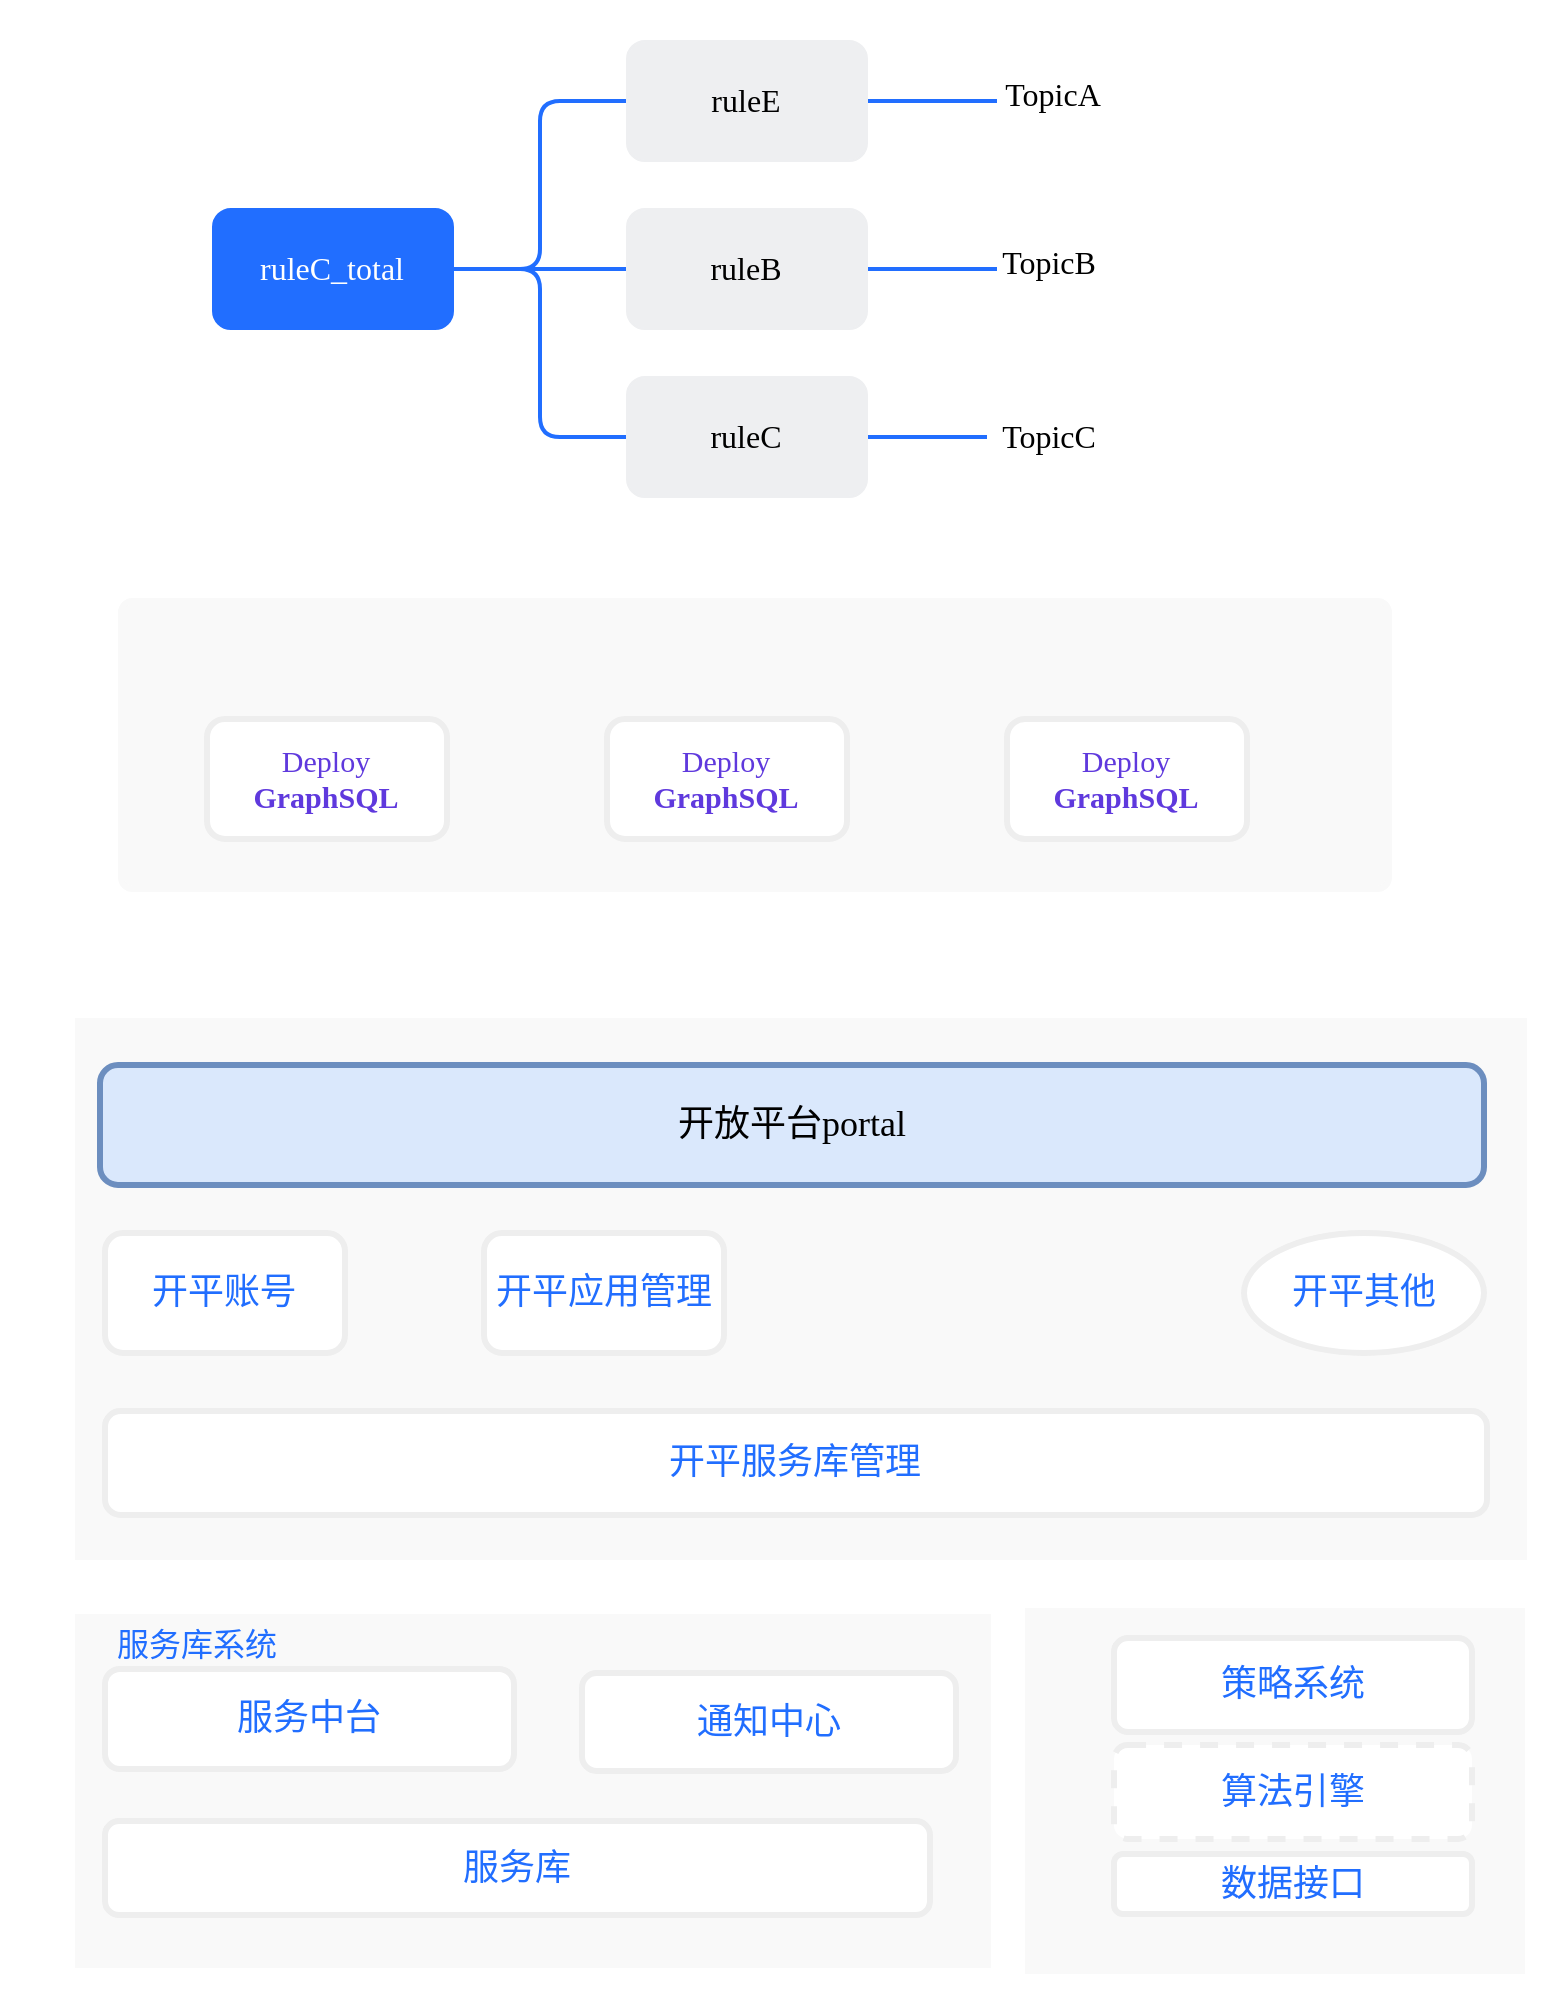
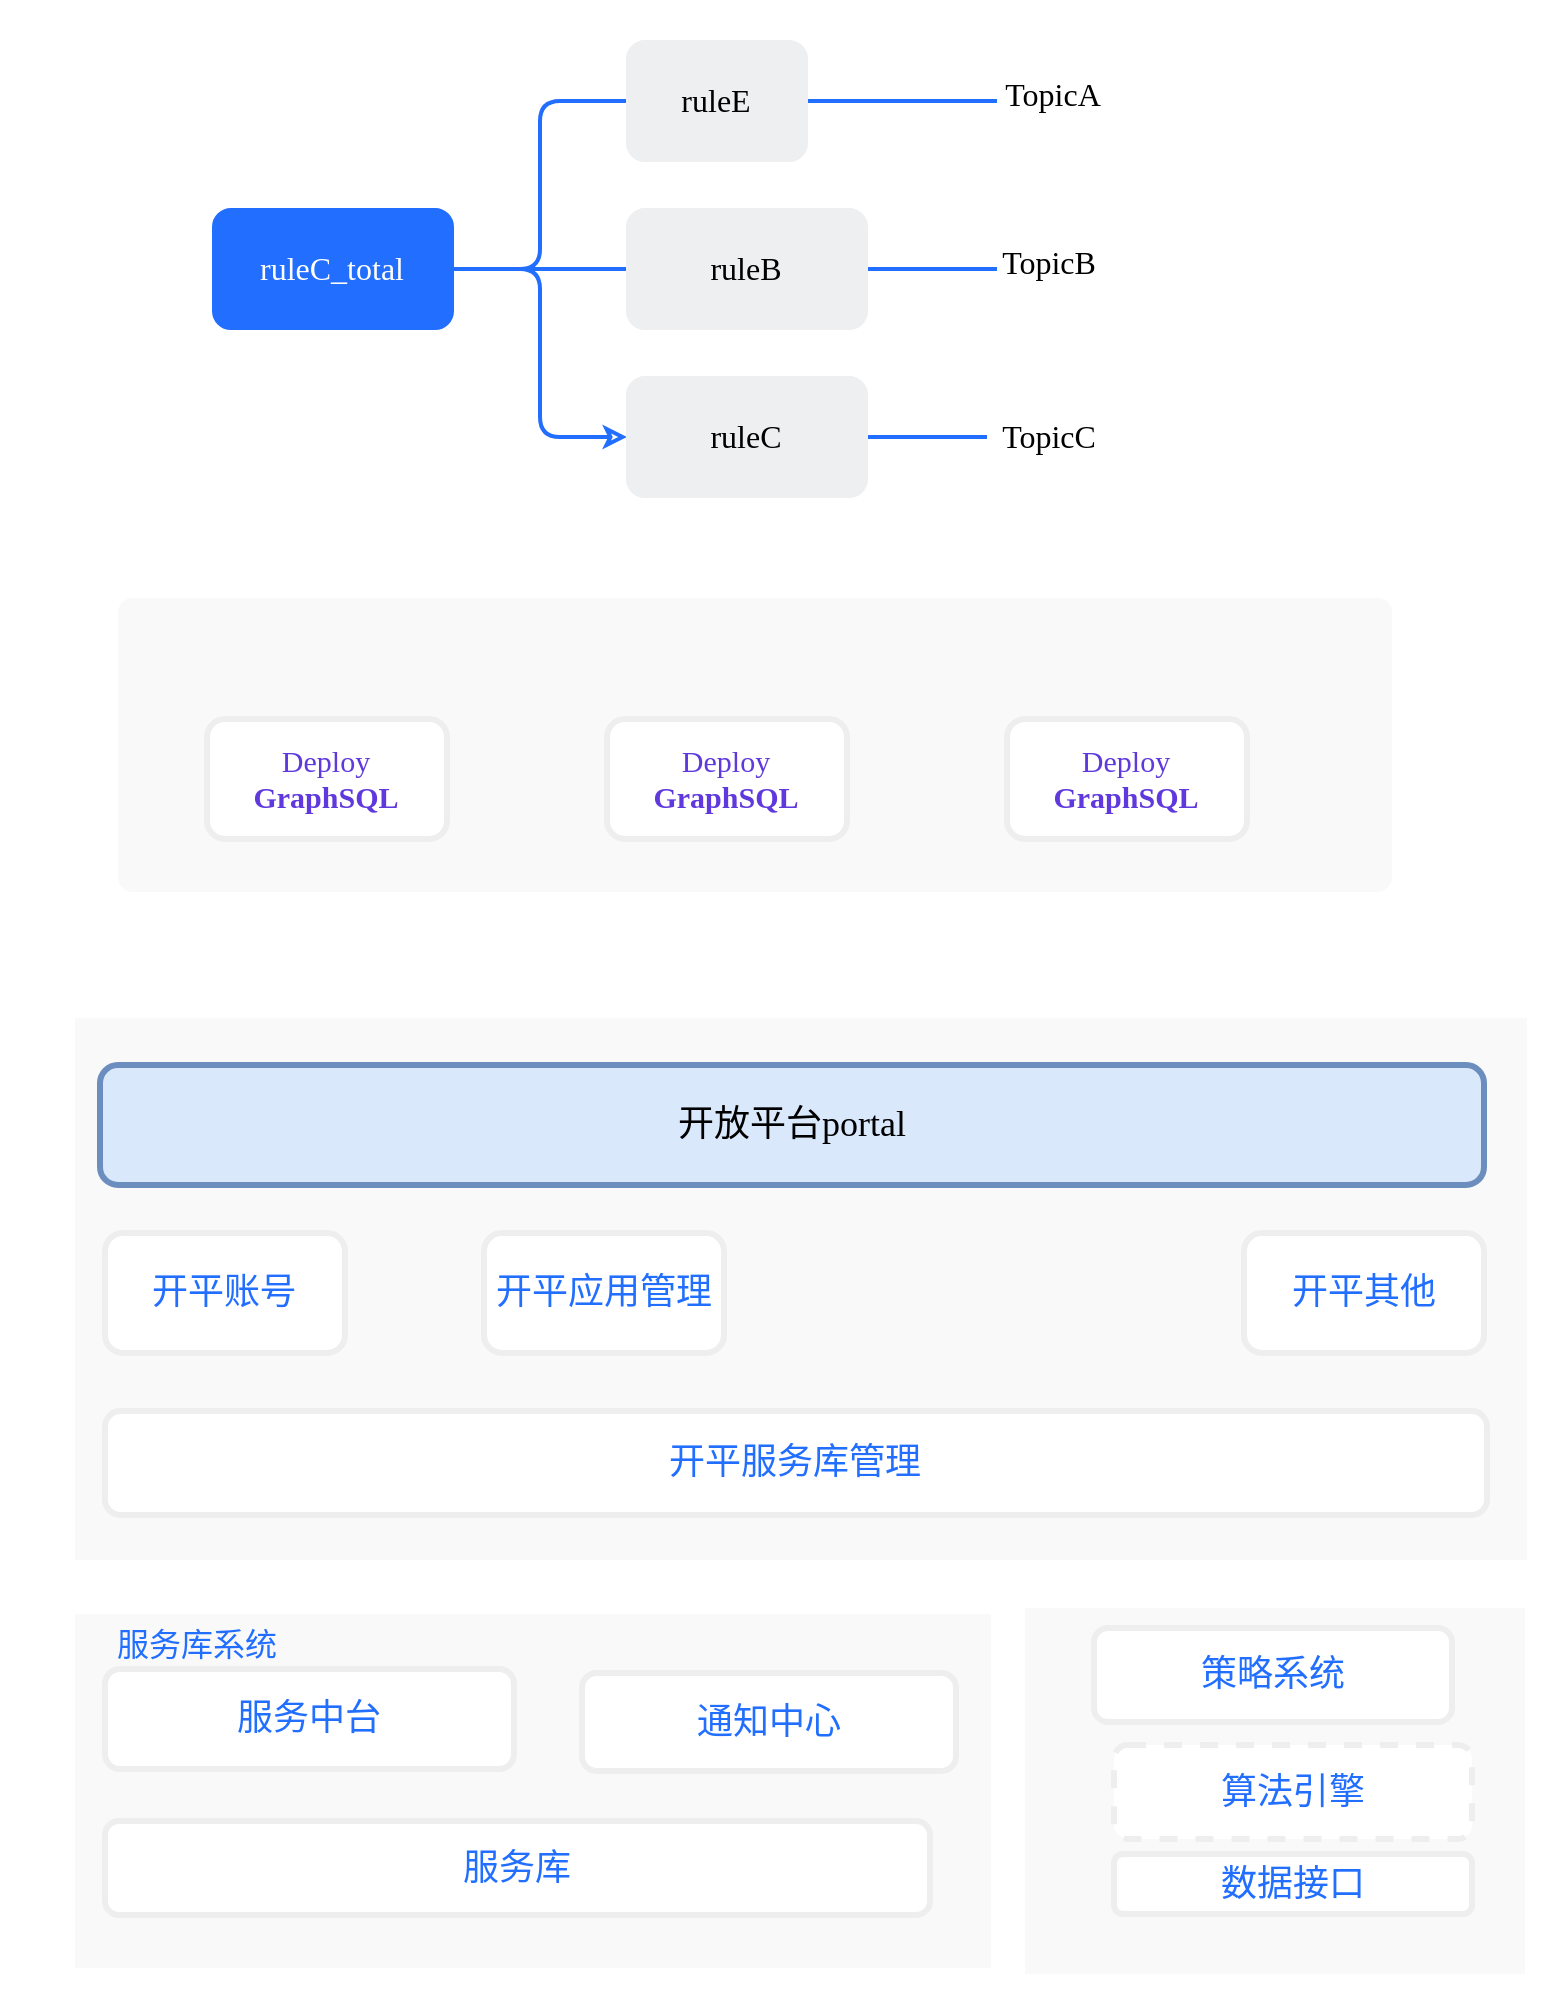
  <mxCell id="0" />
  <mxCell id="1" parent="0" />
  <mxCell id="2" value="" style="rounded=1;whiteSpace=wrap;html=1;fillColor=#F9F9F9;arcSize=4;shadow=0;strokeWidth=3;strokeColor=#F9F9F9;" parent="1" vertex="1"><mxGeometry x="60" y="300" width="634" height="144" as="geometry" /></mxCell>
  <mxCell id="3" value="&lt;font style=&quot;font-size: 15px&quot; face=&quot;Comic Sans MS&quot;&gt;&lt;span&gt;&lt;span&gt;&lt;span style=&quot;font-weight: normal&quot;&gt;Deploy&lt;/span&gt;&lt;br&gt;GraphSQL&lt;br&gt;&lt;/span&gt;&lt;/span&gt;&lt;/font&gt;" style="rounded=1;whiteSpace=wrap;html=1;shadow=0;strokeWidth=3;fillColor=#FFFFFF;strokeColor=#EEEEEE;fontColor=#5F39DD;fontStyle=1;gradientColor=#ffffff;" parent="1" vertex="1"><mxGeometry x="103" y="359" width="120" height="60" as="geometry" /></mxCell>
  <mxCell id="4" value="&lt;font style=&quot;font-size: 15px&quot; face=&quot;Comic Sans MS&quot;&gt;&lt;span&gt;&lt;span&gt;&lt;span style=&quot;font-weight: normal&quot;&gt;Deploy&lt;/span&gt;&lt;br&gt;GraphSQL&lt;br&gt;&lt;/span&gt;&lt;/span&gt;&lt;/font&gt;" style="rounded=1;whiteSpace=wrap;html=1;shadow=0;strokeWidth=3;fillColor=#FFFFFF;strokeColor=#EEEEEE;fontColor=#5F39DD;fontStyle=1;gradientColor=#ffffff;" parent="1" vertex="1"><mxGeometry x="303" y="359" width="120" height="60" as="geometry" /></mxCell>
  <mxCell id="5" value="&lt;font style=&quot;font-size: 15px&quot; face=&quot;Comic Sans MS&quot;&gt;&lt;span&gt;&lt;span&gt;&lt;span style=&quot;font-weight: normal&quot;&gt;Deploy&lt;/span&gt;&lt;br&gt;GraphSQL&lt;br&gt;&lt;/span&gt;&lt;/span&gt;&lt;/font&gt;" style="rounded=1;whiteSpace=wrap;html=1;shadow=0;strokeWidth=3;fillColor=#FFFFFF;strokeColor=#EEEEEE;fontColor=#5F39DD;fontStyle=1;gradientColor=#ffffff;" parent="1" vertex="1"><mxGeometry x="503" y="359" width="120" height="60" as="geometry" /></mxCell>
  <mxCell id="6" style="edgeStyle=orthogonalEdgeStyle;rounded=1;orthogonalLoop=1;jettySize=auto;html=1;exitX=1;exitY=0.5;exitDx=0;exitDy=0;entryX=0;entryY=0.5;entryDx=0;entryDy=0;fontFamily=Comic Sans MS;fontSize=16;fontColor=#FFFFFF;strokeColor=#216EFF;strokeWidth=2;endArrow=none;endFill=0;" parent="1" source="9" target="11" edge="1"><mxGeometry relative="1" as="geometry" /></mxCell>
  <mxCell id="7" style="edgeStyle=orthogonalEdgeStyle;rounded=1;orthogonalLoop=1;jettySize=auto;html=1;exitX=1;exitY=0.5;exitDx=0;exitDy=0;fontFamily=Comic Sans MS;fontSize=16;fontColor=#FFFFFF;strokeColor=#216EFF;strokeWidth=2;endArrow=none;endFill=0;" parent="1" source="9" target="13" edge="1"><mxGeometry relative="1" as="geometry" /></mxCell>
- <mxCell id="8" style="edgeStyle=orthogonalEdgeStyle;rounded=1;orthogonalLoop=1;jettySize=auto;html=1;exitX=1;exitY=0.5;exitDx=0;exitDy=0;entryX=0;entryY=0.5;entryDx=0;entryDy=0;fontFamily=Comic Sans MS;fontSize=16;fontColor=#FFFFFF;strokeColor=#216EFF;strokeWidth=2;endArrow=none;endFill=0;" parent="1" source="9" target="15" edge="1"><mxGeometry relative="1" as="geometry" /></mxCell>
+ <mxCell id="8" style="edgeStyle=orthogonalEdgeStyle;rounded=1;orthogonalLoop=1;jettySize=auto;html=1;exitX=1;exitY=0.5;exitDx=0;exitDy=0;entryX=0;entryY=0.5;entryDx=0;entryDy=0;fontFamily=Comic Sans MS;fontSize=16;fontColor=#FFFFFF;strokeColor=#216EFF;strokeWidth=2;endArrow=classic;endFill=0;" parent="1" source="9" target="15" edge="1"><mxGeometry relative="1" as="geometry" /></mxCell>
  <mxCell id="9" value="&lt;font color=&quot;#ffffff&quot; style=&quot;font-size: 16px&quot; face=&quot;Comic Sans MS&quot;&gt;ruleC_total&lt;/font&gt;" style="rounded=1;whiteSpace=wrap;html=1;fillColor=#216EFF;strokeColor=#216EFF;" parent="1" vertex="1"><mxGeometry x="106" y="104" width="120" height="60" as="geometry" /></mxCell>
  <mxCell id="10" style="edgeStyle=orthogonalEdgeStyle;rounded=1;orthogonalLoop=1;jettySize=auto;html=1;exitX=1;exitY=0.5;exitDx=0;exitDy=0;fontFamily=Comic Sans MS;fontSize=16;fontColor=#000000;strokeColor=#216EFF;strokeWidth=2;endArrow=none;endFill=0;" parent="1" source="11" edge="1"><mxGeometry relative="1" as="geometry"><mxPoint x="498" y="50" as="targetPoint" /></mxGeometry></mxCell>
- <mxCell id="11" value="&lt;font style=&quot;font-size: 16px&quot; face=&quot;Comic Sans MS&quot;&gt;ruleE&lt;/font&gt;" style="rounded=1;whiteSpace=wrap;html=1;fillColor=#EEEFF1;strokeColor=#EEEFF1;fontColor=#000000;" parent="1" vertex="1"><mxGeometry x="313" y="20" width="120" height="60" as="geometry" /></mxCell>
+ <mxCell id="11" value="&lt;font style=&quot;font-size: 16px&quot; face=&quot;Comic Sans MS&quot;&gt;ruleE&lt;/font&gt;" style="rounded=1;whiteSpace=wrap;html=1;fillColor=#EEEFF1;strokeColor=#EEEFF1;fontColor=#000000;" parent="1" vertex="1"><mxGeometry x="313" y="20" width="90" height="60" as="geometry" /></mxCell>
  <mxCell id="12" style="edgeStyle=orthogonalEdgeStyle;rounded=1;orthogonalLoop=1;jettySize=auto;html=1;exitX=1;exitY=0.5;exitDx=0;exitDy=0;fontFamily=Comic Sans MS;fontSize=16;fontColor=#000000;strokeColor=#216EFF;strokeWidth=2;endArrow=none;endFill=0;" parent="1" source="13" edge="1"><mxGeometry relative="1" as="geometry"><mxPoint x="498" y="134" as="targetPoint" /></mxGeometry></mxCell>
  <mxCell id="13" value="&lt;font style=&quot;font-size: 16px&quot; face=&quot;Comic Sans MS&quot;&gt;ruleB&lt;/font&gt;" style="rounded=1;whiteSpace=wrap;html=1;fillColor=#EEEFF1;strokeColor=#EEEFF1;fontColor=#000000;" parent="1" vertex="1"><mxGeometry x="313" y="104" width="120" height="60" as="geometry" /></mxCell>
  <mxCell id="14" style="edgeStyle=orthogonalEdgeStyle;rounded=1;orthogonalLoop=1;jettySize=auto;html=1;exitX=1;exitY=0.5;exitDx=0;exitDy=0;fontFamily=Comic Sans MS;fontSize=16;fontColor=#000000;strokeColor=#216EFF;strokeWidth=2;endArrow=none;endFill=0;" parent="1" source="15" edge="1"><mxGeometry relative="1" as="geometry"><mxPoint x="493" y="218" as="targetPoint" /></mxGeometry></mxCell>
  <mxCell id="15" value="&lt;font style=&quot;font-size: 16px&quot; face=&quot;Comic Sans MS&quot;&gt;ruleC&lt;/font&gt;" style="rounded=1;whiteSpace=wrap;html=1;fillColor=#EEEFF1;strokeColor=#EEEFF1;fontColor=#000000;" parent="1" vertex="1"><mxGeometry x="313" y="188" width="120" height="60" as="geometry" /></mxCell>
  <mxCell id="16" value="TopicA" style="text;html=1;align=center;verticalAlign=middle;resizable=0;points=[];autosize=1;strokeColor=none;fillColor=none;fontSize=16;fontFamily=Comic Sans MS;fontColor=#000000;" parent="1" vertex="1"><mxGeometry x="495" y="35" width="62" height="23" as="geometry" /></mxCell>
  <mxCell id="17" value="TopicB" style="text;html=1;align=center;verticalAlign=middle;resizable=0;points=[];autosize=1;strokeColor=none;fillColor=none;fontSize=16;fontFamily=Comic Sans MS;fontColor=#000000;" parent="1" vertex="1"><mxGeometry x="493" y="119" width="61" height="23" as="geometry" /></mxCell>
  <mxCell id="18" value="TopicC" style="text;html=1;align=center;verticalAlign=middle;resizable=0;points=[];autosize=1;strokeColor=none;fillColor=none;fontSize=16;fontFamily=Comic Sans MS;fontColor=#000000;" parent="1" vertex="1"><mxGeometry x="494" y="206.5" width="60" height="23" as="geometry" /></mxCell>
  <mxCell id="19" value="" style="html=1;rounded=0;shadow=0;glass=0;sketch=0;fontFamily=Comic Sans MS;fontSize=16;fontColor=#FFFFFF;strokeColor=#F9F9F9;strokeWidth=3;fillColor=#F9F9F9;" parent="1" vertex="1"><mxGeometry x="38.5" y="510" width="723" height="268" as="geometry" /></mxCell>
  <mxCell id="20" value="开平应用管理" style="rounded=1;whiteSpace=wrap;html=1;shadow=0;glass=0;sketch=0;fontFamily=Comic Sans MS;fontSize=18;fontColor=#216EFF;strokeColor=#EEEEEE;strokeWidth=3;fillColor=#FFFFFF;fontStyle=0;align=center;" parent="1" vertex="1"><mxGeometry x="241.5" y="616" width="120" height="60" as="geometry" /></mxCell>
  <mxCell id="21" value="开平服务库管理" style="rounded=1;whiteSpace=wrap;html=1;shadow=0;glass=0;sketch=0;fontFamily=Comic Sans MS;fontSize=18;fontColor=#216EFF;strokeColor=#EEEEEE;strokeWidth=3;fillColor=#FFFFFF;fontStyle=0;align=center;" parent="1" vertex="1"><mxGeometry x="52" y="705" width="691" height="52" as="geometry" /></mxCell>
  <mxCell id="22" value="" style="html=1;rounded=0;shadow=0;glass=0;sketch=0;fontFamily=Comic Sans MS;fontSize=16;fontColor=#FFFFFF;strokeColor=#F9F9F9;strokeWidth=3;fillColor=#F9F9F9;" parent="1" vertex="1"><mxGeometry x="38.5" y="808" width="455" height="174" as="geometry" /></mxCell>
  <mxCell id="23" value="服务中台" style="rounded=1;whiteSpace=wrap;html=1;shadow=0;glass=0;sketch=0;fontFamily=Comic Sans MS;fontSize=18;fontColor=#216EFF;strokeColor=#EEEEEE;strokeWidth=3;fillColor=#FFFFFF;fontStyle=0;align=center;" parent="1" vertex="1"><mxGeometry x="52" y="834" width="204.5" height="50" as="geometry" /></mxCell>
  <mxCell id="24" value="服务库" style="rounded=1;whiteSpace=wrap;html=1;shadow=0;glass=0;sketch=0;fontFamily=Comic Sans MS;fontSize=18;fontColor=#216EFF;strokeColor=#EEEEEE;strokeWidth=3;fillColor=#FFFFFF;fontStyle=0;align=center;" parent="1" vertex="1"><mxGeometry x="52" y="910" width="412.5" height="47" as="geometry" /></mxCell>
  <mxCell id="25" value="通知中心" style="rounded=1;whiteSpace=wrap;html=1;shadow=0;glass=0;sketch=0;fontFamily=Comic Sans MS;fontSize=18;fontColor=#216EFF;strokeColor=#EEEEEE;strokeWidth=3;fillColor=#FFFFFF;fontStyle=0;align=center;" parent="1" vertex="1"><mxGeometry x="290.5" y="836" width="187" height="49" as="geometry" /></mxCell>
  <mxCell id="26" value="开放平台portal" style="rounded=1;whiteSpace=wrap;html=1;shadow=0;glass=0;sketch=0;fontFamily=Comic Sans MS;fontSize=18;strokeColor=#6c8ebf;strokeWidth=3;fillColor=#dae8fc;fontStyle=0;align=center;" parent="1" vertex="1"><mxGeometry x="49.5" y="532" width="692" height="60" as="geometry" /></mxCell>
  <mxCell id="27" value="开平账号" style="rounded=1;whiteSpace=wrap;html=1;shadow=0;glass=0;sketch=0;fontFamily=Comic Sans MS;fontSize=18;fontColor=#216EFF;strokeColor=#EEEEEE;strokeWidth=3;fillColor=#FFFFFF;fontStyle=0;align=center;" parent="1" vertex="1"><mxGeometry x="52" y="616" width="120" height="60" as="geometry" /></mxCell>
- <mxCell id="28" value="开平其他" style="ellipse;whiteSpace=wrap;html=1;shadow=0;glass=0;sketch=0;fontFamily=Comic Sans MS;fontSize=18;fontColor=#216EFF;strokeColor=#EEEEEE;strokeWidth=3;fillColor=#FFFFFF;fontStyle=0;align=center;" parent="1" vertex="1"><mxGeometry x="621.5" y="616" width="120" height="60" as="geometry" /></mxCell>
+ <mxCell id="28" value="开平其他" style="rounded=1;whiteSpace=wrap;html=1;shadow=0;glass=0;sketch=0;fontFamily=Comic Sans MS;fontSize=18;fontColor=#216EFF;strokeColor=#EEEEEE;strokeWidth=3;fillColor=#FFFFFF;fontStyle=0;align=center;" parent="1" vertex="1"><mxGeometry x="621.5" y="616" width="120" height="60" as="geometry" /></mxCell>
  <mxCell id="29" value="" style="html=1;rounded=0;shadow=0;glass=0;sketch=0;fontFamily=Comic Sans MS;fontSize=16;fontColor=#FFFFFF;strokeColor=#F9F9F9;strokeWidth=3;fillColor=#F9F9F9;" parent="1" vertex="1"><mxGeometry x="513.5" y="805" width="247" height="180" as="geometry" /></mxCell>
- <mxCell id="30" value="策略系统" style="rounded=1;whiteSpace=wrap;html=1;shadow=0;glass=0;sketch=0;fontFamily=Comic Sans MS;fontSize=18;fontColor=#216EFF;strokeColor=#EEEEEE;strokeWidth=3;fillColor=#FFFFFF;fontStyle=0;align=center;" parent="1" vertex="1"><mxGeometry x="556.5" y="818.5" width="179" height="47" as="geometry" /></mxCell>
+ <mxCell id="30" value="策略系统" style="rounded=1;whiteSpace=wrap;html=1;shadow=0;glass=0;sketch=0;fontFamily=Comic Sans MS;fontSize=18;fontColor=#216EFF;strokeColor=#EEEEEE;strokeWidth=3;fillColor=#FFFFFF;fontStyle=0;align=center;" parent="1" vertex="1"><mxGeometry x="546.5" y="813.5" width="179" height="47" as="geometry" /></mxCell>
  <mxCell id="31" value="算法引擎" style="rounded=1;whiteSpace=wrap;html=1;shadow=0;glass=0;sketch=0;fontFamily=Comic Sans MS;fontSize=18;fontColor=#216EFF;strokeColor=#EEEEEE;strokeWidth=3;fillColor=#FFFFFF;fontStyle=0;align=center;dashed=1;" parent="1" vertex="1"><mxGeometry x="556.5" y="872" width="179" height="47" as="geometry" /></mxCell>
  <mxCell id="32" value="数据接口" style="rounded=1;whiteSpace=wrap;html=1;shadow=0;glass=0;sketch=0;fontFamily=Comic Sans MS;fontSize=18;fontColor=#216EFF;strokeColor=#EEEEEE;strokeWidth=3;fillColor=#FFFFFF;fontStyle=0;align=center;" parent="1" vertex="1"><mxGeometry x="556.5" y="926.5" width="179" height="30" as="geometry" /></mxCell>
  <mxCell id="33" value="服务库系统" style="text;html=1;strokeColor=none;fillColor=none;align=center;verticalAlign=middle;whiteSpace=wrap;rounded=0;fontColor=#216EFF;fontSize=16;" parent="1" vertex="1"><mxGeometry x="20" y="808" width="157" height="28" as="geometry" /></mxCell>
